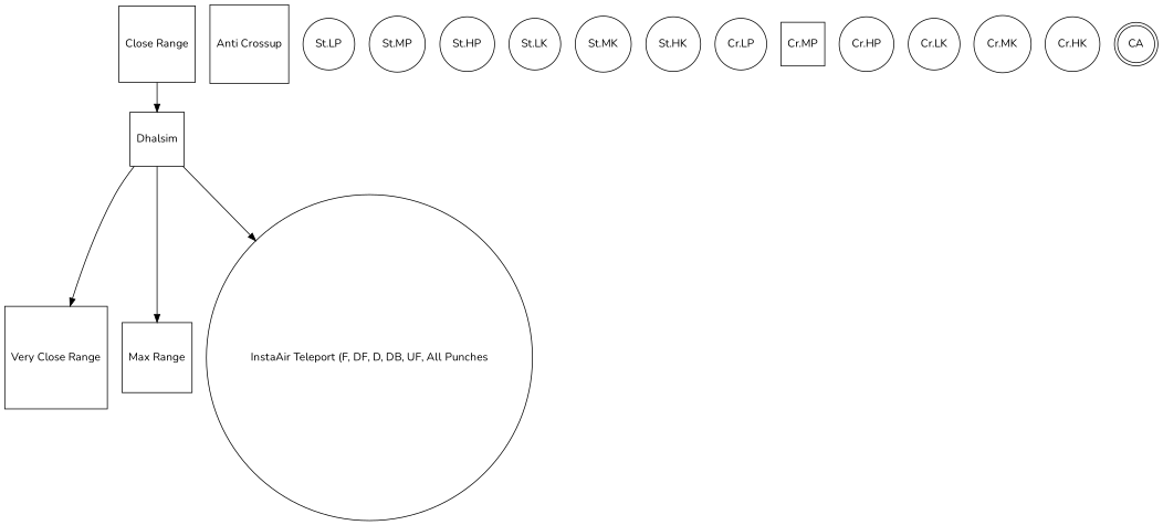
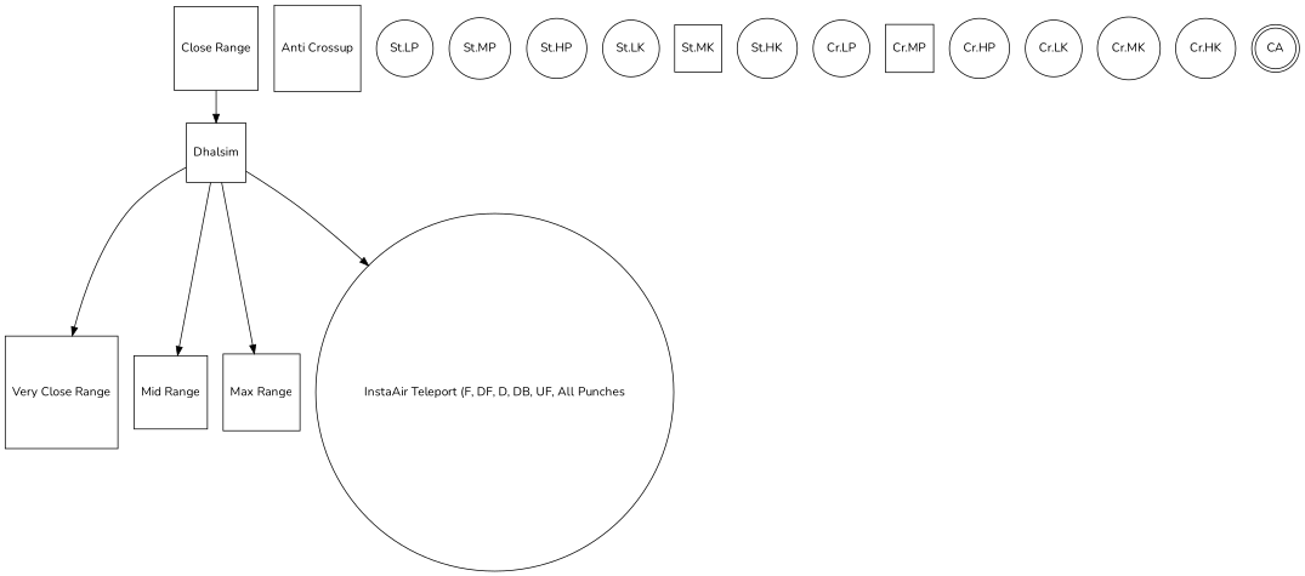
  digraph {
    fontname=Nunito
    node [fontname=Nunito shape=circle]
    edge [fontname=Nunito]
    Dhalsim [shape=square]
    "Very Close Range" [shape=square]
+   "Mid Range" [shape=square]
    "Max Range" [shape=square]
    "InstaAir Teleport (F, DF, D, DB, UF, All Punches"
    "Close Range" [shape=square]
    "Anti Crossup" [shape=square]
    "St.LP"
    "St.MP"
    "St.HP"
    "St.LK"
-   "St.MK"
+   "St.MK" [shape=square]
    "St.HK"
    "Cr.LP"
    "Cr.MP" [shape=square]
    "Cr.HP"
    "Cr.LK"
    "Cr.MK"
    "Cr.HK"
    CA [shape=doublecircle]
    Dhalsim -> "Very Close Range"
+   Dhalsim -> "Mid Range"
    Dhalsim -> "Max Range"
    Dhalsim -> "InstaAir Teleport (F, DF, D, DB, UF, All Punches"
    "Close Range" -> Dhalsim
  }
